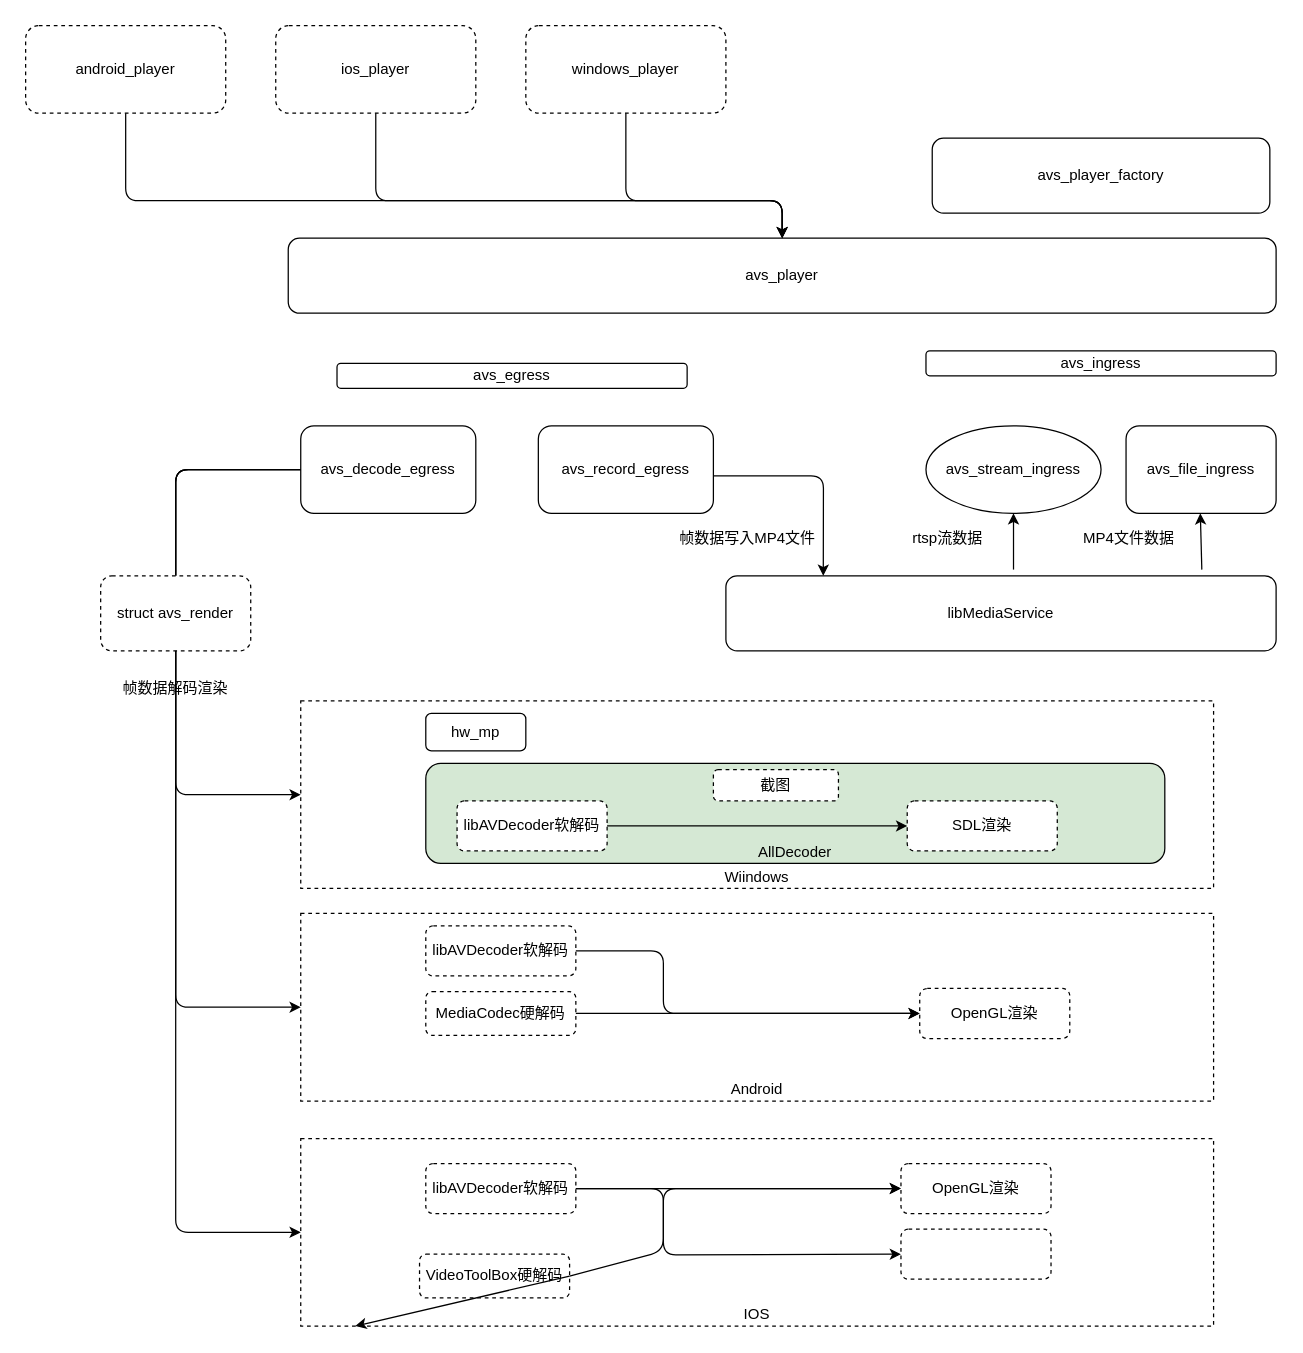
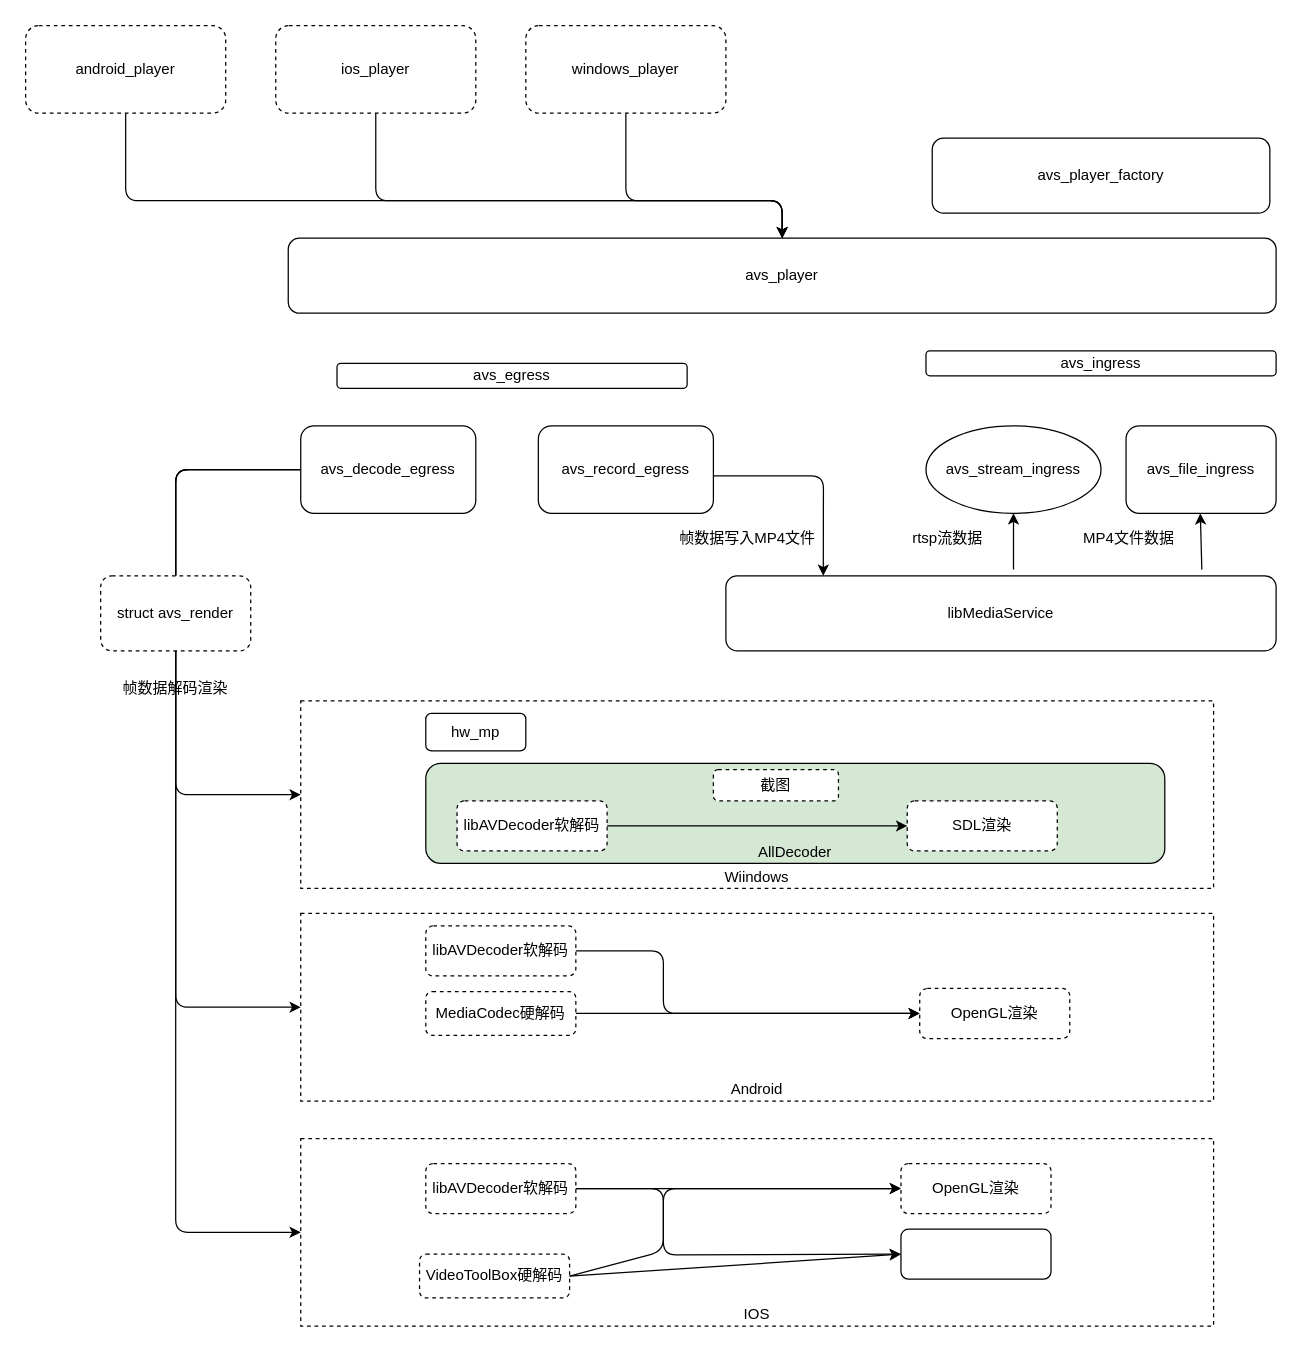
  <mxCell id="0" />
  <mxCell id="1" parent="0" />
  <mxCell id="2" value="Wiindows" style="rounded=0;whiteSpace=wrap;html=1;dashed=1;verticalAlign=bottom;" vertex="1" parent="1"><mxGeometry x="240" y="560" width="730" height="150" as="geometry" /></mxCell>
  <mxCell id="3" value="avs_player_factory" style="rounded=1;whiteSpace=wrap;html=1;" parent="1" vertex="1"><mxGeometry x="745" y="110" width="270" height="60" as="geometry" /></mxCell>
  <mxCell id="4" value="avs_player" style="rounded=1;whiteSpace=wrap;html=1;" parent="1" vertex="1"><mxGeometry x="230" y="190" width="790" height="60" as="geometry" /></mxCell>
  <mxCell id="5" value="avs_ingress" style="rounded=1;whiteSpace=wrap;html=1;" parent="1" vertex="1"><mxGeometry x="740" y="280" width="280" height="20" as="geometry" /></mxCell>
  <mxCell id="6" value="avs_stream_ingress" style="ellipse;whiteSpace=wrap;html=1;" parent="1" vertex="1"><mxGeometry x="740" y="340" width="140" height="70" as="geometry" /></mxCell>
  <mxCell id="7" value="avs_decode_egress" style="rounded=1;whiteSpace=wrap;html=1;" parent="1" vertex="1"><mxGeometry x="240" y="340" width="140" height="70" as="geometry" /></mxCell>
  <mxCell id="8" value="avs_record_egress" style="rounded=1;whiteSpace=wrap;html=1;" parent="1" vertex="1"><mxGeometry x="430" y="340" width="140" height="70" as="geometry" /></mxCell>
  <mxCell id="9" value="avs_egress" style="rounded=1;whiteSpace=wrap;html=1;" parent="1" vertex="1"><mxGeometry x="269" y="290" width="280" height="20" as="geometry" /></mxCell>
  <mxCell id="10" value="avs_file_ingress" style="rounded=1;whiteSpace=wrap;html=1;" parent="1" vertex="1"><mxGeometry x="900" y="340" width="120" height="70" as="geometry" /></mxCell>
  <mxCell id="11" value="libMediaService" style="rounded=1;whiteSpace=wrap;html=1;" parent="1" vertex="1"><mxGeometry x="580" y="460" width="440" height="60" as="geometry" /></mxCell>
  <mxCell id="12" value="AllDecoder" style="rounded=1;whiteSpace=wrap;html=1;verticalAlign=bottom;fillColor=#d5e8d4;" parent="1" vertex="1"><mxGeometry x="340" y="610" width="591" height="80" as="geometry" /></mxCell>
  <mxCell id="13" value="hw_mp" style="rounded=1;whiteSpace=wrap;html=1;" parent="1" vertex="1"><mxGeometry x="340" y="570" width="80" height="30" as="geometry" /></mxCell>
  <mxCell id="14" value="" style="endArrow=classic;html=1;entryX=0.5;entryY=1;entryDx=0;entryDy=0;" edge="1" parent="1" target="6"><mxGeometry width="50" height="50" relative="1" as="geometry"><mxPoint x="810" y="455" as="sourcePoint" /><mxPoint x="860" y="420" as="targetPoint" /></mxGeometry></mxCell>
  <mxCell id="15" value="" style="endArrow=classic;html=1;entryX=0.5;entryY=1;entryDx=0;entryDy=0;exitX=0.578;exitY=-0.083;exitDx=0;exitDy=0;exitPerimeter=0;" edge="1" parent="1"><mxGeometry width="50" height="50" relative="1" as="geometry"><mxPoint x="960.6" y="455.02" as="sourcePoint" /><mxPoint x="959.4" y="410" as="targetPoint" /></mxGeometry></mxCell>
  <mxCell id="16" value="" style="endArrow=classic;html=1;entryX=0.177;entryY=0;entryDx=0;entryDy=0;entryPerimeter=0;" edge="1" parent="1" target="11"><mxGeometry width="50" height="50" relative="1" as="geometry"><mxPoint x="570" y="380" as="sourcePoint" /><mxPoint x="657.88" y="460" as="targetPoint" /><Array as="points"><mxPoint x="658" y="380" /></Array></mxGeometry></mxCell>
  <mxCell id="17" value="libAVDecoder软解码" style="rounded=1;whiteSpace=wrap;html=1;dashed=1;" vertex="1" parent="1"><mxGeometry x="365" y="640" width="120" height="40" as="geometry" /></mxCell>
  <mxCell id="18" value="SDL渲染" style="rounded=1;whiteSpace=wrap;html=1;dashed=1;" vertex="1" parent="1"><mxGeometry x="725" y="640" width="120" height="40" as="geometry" /></mxCell>
  <mxCell id="19" value="截图" style="rounded=1;whiteSpace=wrap;html=1;dashed=1;" vertex="1" parent="1"><mxGeometry x="570" y="615" width="100" height="25" as="geometry" /></mxCell>
  <mxCell id="20" value="" style="endArrow=classic;html=1;exitX=1;exitY=0.5;exitDx=0;exitDy=0;entryX=0;entryY=0.5;entryDx=0;entryDy=0;" edge="1" parent="1" source="17" target="18"><mxGeometry width="50" height="50" relative="1" as="geometry"><mxPoint x="450" y="580" as="sourcePoint" /><mxPoint x="500" y="530" as="targetPoint" /></mxGeometry></mxCell>
  <mxCell id="21" value="" style="endArrow=classic;html=1;exitX=0;exitY=0.5;exitDx=0;exitDy=0;entryX=0;entryY=0.5;entryDx=0;entryDy=0;" edge="1" parent="1" source="7" target="2"><mxGeometry width="50" height="50" relative="1" as="geometry"><mxPoint x="450" y="580" as="sourcePoint" /><mxPoint x="500" y="530" as="targetPoint" /><Array as="points"><mxPoint x="140" y="375" /><mxPoint x="140" y="635" /></Array></mxGeometry></mxCell>
  <mxCell id="22" value="Android" style="rounded=0;whiteSpace=wrap;html=1;dashed=1;verticalAlign=bottom;" vertex="1" parent="1"><mxGeometry x="240" y="730" width="730" height="150" as="geometry" /></mxCell>
  <mxCell id="23" value="IOS" style="rounded=0;whiteSpace=wrap;html=1;dashed=1;verticalAlign=bottom;" vertex="1" parent="1"><mxGeometry x="240" y="910" width="730" height="150" as="geometry" /></mxCell>
  <mxCell id="24" value="" style="endArrow=classic;html=1;exitX=0;exitY=0.5;exitDx=0;exitDy=0;entryX=0;entryY=0.5;entryDx=0;entryDy=0;" edge="1" parent="1" source="7" target="22"><mxGeometry width="50" height="50" relative="1" as="geometry"><mxPoint x="240" y="380" as="sourcePoint" /><mxPoint x="240" y="640" as="targetPoint" /><Array as="points"><mxPoint x="140" y="375" /><mxPoint x="140" y="805" /></Array></mxGeometry></mxCell>
  <mxCell id="25" value="" style="endArrow=classic;html=1;exitX=0;exitY=0.5;exitDx=0;exitDy=0;entryX=0;entryY=0.5;entryDx=0;entryDy=0;" edge="1" parent="1" source="7" target="23"><mxGeometry width="50" height="50" relative="1" as="geometry"><mxPoint x="250" y="385" as="sourcePoint" /><mxPoint x="250" y="815" as="targetPoint" /><Array as="points"><mxPoint x="140" y="375" /><mxPoint x="140" y="985" /></Array></mxGeometry></mxCell>
  <mxCell id="26" value="libAVDecoder软解码" style="rounded=1;whiteSpace=wrap;html=1;dashed=1;" vertex="1" parent="1"><mxGeometry x="340" y="740" width="120" height="40" as="geometry" /></mxCell>
  <mxCell id="27" value="OpenGL渲染" style="rounded=1;whiteSpace=wrap;html=1;dashed=1;" vertex="1" parent="1"><mxGeometry x="735" y="790" width="120" height="40" as="geometry" /></mxCell>
  <mxCell id="28" value="MediaCodec硬解码" style="rounded=1;whiteSpace=wrap;html=1;dashed=1;" vertex="1" parent="1"><mxGeometry x="340" y="792.5" width="120" height="35" as="geometry" /></mxCell>
  <mxCell id="29" value="" style="endArrow=classic;html=1;exitX=1;exitY=0.5;exitDx=0;exitDy=0;entryX=0;entryY=0.5;entryDx=0;entryDy=0;" edge="1" parent="1" source="26" target="27"><mxGeometry width="50" height="50" relative="1" as="geometry"><mxPoint x="460" y="730" as="sourcePoint" /><mxPoint x="510" y="680" as="targetPoint" /><Array as="points"><mxPoint x="530" y="760" /><mxPoint x="530" y="810" /></Array></mxGeometry></mxCell>
  <mxCell id="30" value="" style="endArrow=classic;html=1;exitX=1;exitY=0.5;exitDx=0;exitDy=0;entryX=0;entryY=0.5;entryDx=0;entryDy=0;" edge="1" parent="1" source="28" target="27"><mxGeometry width="50" height="50" relative="1" as="geometry"><mxPoint x="450" y="840" as="sourcePoint" /><mxPoint x="500" y="790" as="targetPoint" /></mxGeometry></mxCell>
  <mxCell id="31" value="libAVDecoder软解码" style="rounded=1;whiteSpace=wrap;html=1;dashed=1;" vertex="1" parent="1"><mxGeometry x="340" y="930" width="120" height="40" as="geometry" /></mxCell>
  <mxCell id="32" value="OpenGL渲染" style="rounded=1;whiteSpace=wrap;html=1;dashed=1;" vertex="1" parent="1"><mxGeometry x="720" y="930" width="120" height="40" as="geometry" /></mxCell>
  <mxCell id="33" value="VideoToolBox硬解码" style="rounded=1;whiteSpace=wrap;html=1;dashed=1;" vertex="1" parent="1"><mxGeometry x="335" y="1002.5" width="120" height="35" as="geometry" /></mxCell>
  <mxCell id="34" value="" style="endArrow=classic;html=1;exitX=1;exitY=0.5;exitDx=0;exitDy=0;entryX=0;entryY=0.5;entryDx=0;entryDy=0;" edge="1" parent="1" source="31" target="32"><mxGeometry width="50" height="50" relative="1" as="geometry"><mxPoint x="460" y="920" as="sourcePoint" /><mxPoint x="510" y="870" as="targetPoint" /><Array as="points"><mxPoint x="530" y="950" /></Array></mxGeometry></mxCell>
  <mxCell id="35" value="" style="endArrow=classic;html=1;exitX=1;exitY=0.5;exitDx=0;exitDy=0;entryX=0;entryY=0.5;entryDx=0;entryDy=0;" edge="1" parent="1" source="33" target="32"><mxGeometry width="50" height="50" relative="1" as="geometry"><mxPoint x="450" y="1030" as="sourcePoint" /><mxPoint x="500" y="980" as="targetPoint" /><Array as="points"><mxPoint x="530" y="1000" /><mxPoint x="530" y="950" /></Array></mxGeometry></mxCell>
- <mxCell id="36" value="&lt;font color=&quot;#ffffff&quot;&gt;&lt;span style=&quot;font-size: 16px ; text-align: left&quot;&gt;UIImage&lt;/span&gt;渲染&lt;/font&gt;" style="rounded=1;whiteSpace=wrap;html=1;dashed=1;" vertex="1" parent="1"><mxGeometry x="720" y="982.5" width="120" height="40" as="geometry" /></mxCell>
- <mxCell id="37" value="" style="endArrow=classic;html=1;exitX=1;exitY=0.5;exitDx=0;exitDy=0;" edge="1" parent="1" source="33" target="23"><mxGeometry width="50" height="50" relative="1" as="geometry"><mxPoint x="450" y="830" as="sourcePoint" /><mxPoint x="500" y="780" as="targetPoint" /></mxGeometry></mxCell>
+ <mxCell id="36" value="&lt;font color=&quot;#ffffff&quot;&gt;&lt;span style=&quot;font-size: 16px ; text-align: left&quot;&gt;UIImage&lt;/span&gt;渲染&lt;/font&gt;" style="rounded=1;whiteSpace=wrap;html=1;dashed=0;" vertex="1" parent="1"><mxGeometry x="720" y="982.5" width="120" height="40" as="geometry" /></mxCell>
+ <mxCell id="37" value="" style="endArrow=classic;html=1;exitX=1;exitY=0.5;exitDx=0;exitDy=0;entryX=0;entryY=0.5;entryDx=0;entryDy=0;" edge="1" parent="1" source="33" target="36"><mxGeometry width="50" height="50" relative="1" as="geometry"><mxPoint x="450" y="830" as="sourcePoint" /><mxPoint x="500" y="780" as="targetPoint" /></mxGeometry></mxCell>
  <mxCell id="38" value="" style="endArrow=classic;html=1;exitX=1;exitY=0.5;exitDx=0;exitDy=0;entryX=0;entryY=0.5;entryDx=0;entryDy=0;" edge="1" parent="1" source="31" target="36"><mxGeometry width="50" height="50" relative="1" as="geometry"><mxPoint x="450" y="830" as="sourcePoint" /><mxPoint x="500" y="780" as="targetPoint" /><Array as="points"><mxPoint x="530" y="950" /><mxPoint x="530" y="1003" /></Array></mxGeometry></mxCell>
  <mxCell id="39" value="帧数据解码渲染" style="text;html=1;strokeColor=none;fillColor=none;align=center;verticalAlign=middle;whiteSpace=wrap;rounded=0;dashed=1;" vertex="1" parent="1"><mxGeometry x="85" y="540" width="110" height="20" as="geometry" /></mxCell>
  <mxCell id="40" value="帧数据写入MP4文件" style="text;html=1;strokeColor=none;fillColor=none;align=center;verticalAlign=middle;whiteSpace=wrap;rounded=0;dashed=1;" vertex="1" parent="1"><mxGeometry x="540" y="420" width="114.5" height="20" as="geometry" /></mxCell>
  <mxCell id="41" value="rtsp流数据" style="text;html=1;strokeColor=none;fillColor=none;align=center;verticalAlign=middle;whiteSpace=wrap;rounded=0;dashed=1;" vertex="1" parent="1"><mxGeometry x="700" y="420" width="114.5" height="20" as="geometry" /></mxCell>
  <mxCell id="42" value="MP4文件数据" style="text;html=1;strokeColor=none;fillColor=none;align=center;verticalAlign=middle;whiteSpace=wrap;rounded=0;dashed=1;" vertex="1" parent="1"><mxGeometry x="845" y="420" width="114.5" height="20" as="geometry" /></mxCell>
  <mxCell id="43" value="struct avs_render" style="rounded=1;whiteSpace=wrap;html=1;dashed=1;" vertex="1" parent="1"><mxGeometry x="80" y="460" width="120" height="60" as="geometry" /></mxCell>
  <mxCell id="44" value="android_player" style="rounded=1;whiteSpace=wrap;html=1;dashed=1;" vertex="1" parent="1"><mxGeometry x="20" y="20" width="160" height="70" as="geometry" /></mxCell>
  <mxCell id="45" value="ios_player" style="rounded=1;whiteSpace=wrap;html=1;dashed=1;" vertex="1" parent="1"><mxGeometry x="220" y="20" width="160" height="70" as="geometry" /></mxCell>
  <mxCell id="46" value="windows_player" style="rounded=1;whiteSpace=wrap;html=1;dashed=1;" vertex="1" parent="1"><mxGeometry x="420" y="20" width="160" height="70" as="geometry" /></mxCell>
  <mxCell id="47" value="" style="endArrow=classic;html=1;exitX=0.5;exitY=1;exitDx=0;exitDy=0;entryX=0.5;entryY=0;entryDx=0;entryDy=0;" edge="1" parent="1" source="44" target="4"><mxGeometry width="50" height="50" relative="1" as="geometry"><mxPoint x="450" y="220" as="sourcePoint" /><mxPoint x="500" y="170" as="targetPoint" /><Array as="points"><mxPoint x="100" y="160" /><mxPoint x="625" y="160" /></Array></mxGeometry></mxCell>
  <mxCell id="48" value="" style="endArrow=classic;html=1;exitX=0.5;exitY=1;exitDx=0;exitDy=0;entryX=0.5;entryY=0;entryDx=0;entryDy=0;" edge="1" parent="1" source="45" target="4"><mxGeometry width="50" height="50" relative="1" as="geometry"><mxPoint x="450" y="220" as="sourcePoint" /><mxPoint x="630" y="190" as="targetPoint" /><Array as="points"><mxPoint x="300" y="160" /><mxPoint x="625" y="160" /></Array></mxGeometry></mxCell>
  <mxCell id="49" value="" style="endArrow=classic;html=1;exitX=0.5;exitY=1;exitDx=0;exitDy=0;entryX=0.5;entryY=0;entryDx=0;entryDy=0;" edge="1" parent="1" source="46" target="4"><mxGeometry width="50" height="50" relative="1" as="geometry"><mxPoint x="450" y="220" as="sourcePoint" /><mxPoint x="500" y="170" as="targetPoint" /><Array as="points"><mxPoint x="500" y="160" /><mxPoint x="625" y="160" /></Array></mxGeometry></mxCell>
